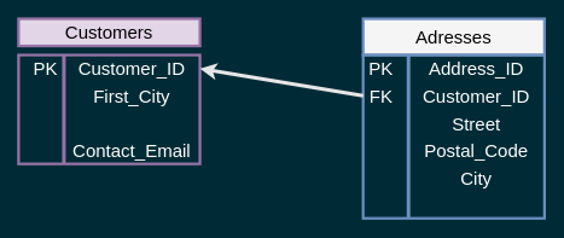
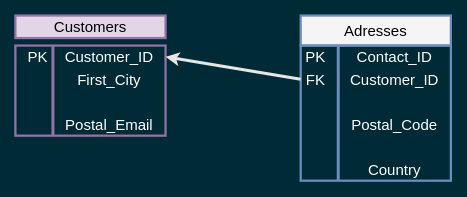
  <mxCell id="0" />
  <mxCell id="1" parent="0" />
  <mxCell id="2" value="&lt;font style=&quot;font-size: 20px;&quot;&gt;Customers&lt;/font&gt;" style="rounded=0;whiteSpace=wrap;html=1;fillColor=#e1d5e7;strokeColor=#9673a6;strokeWidth=3;" parent="1" vertex="1"><mxGeometry x="20" y="20" width="200" height="30" as="geometry" /></mxCell>
  <mxCell id="3" value="PK" style="text;html=1;strokeColor=none;fillColor=none;align=center;verticalAlign=middle;whiteSpace=wrap;rounded=0;strokeWidth=6;fontSize=20;fontColor=#FFFFFF;" vertex="1" parent="1"><mxGeometry x="20" y="60" width="60" height="30" as="geometry" /></mxCell>
  <mxCell id="4" value="" style="rounded=0;whiteSpace=wrap;html=1;strokeColor=#9673a6;strokeWidth=3;fontSize=20;fillColor=none;" vertex="1" parent="1"><mxGeometry x="20" y="60" width="200" height="120" as="geometry" /></mxCell>
  <mxCell id="5" value="Customer_ID" style="text;html=1;strokeColor=none;fillColor=none;align=center;verticalAlign=middle;whiteSpace=wrap;rounded=0;strokeWidth=6;fontSize=20;fontColor=#FFFFFF;" vertex="1" parent="1"><mxGeometry x="70" y="60" width="150" height="30" as="geometry" /></mxCell>
  <mxCell id="6" value="First_City" style="text;html=1;strokeColor=none;fillColor=none;align=center;verticalAlign=middle;whiteSpace=wrap;rounded=0;strokeWidth=6;fontSize=20;fontColor=#FFFFFF;" vertex="1" parent="1"><mxGeometry x="70" y="90" width="150" height="30" as="geometry" /></mxCell>
- <mxCell id="7" value="Contact_Email" style="text;html=1;strokeColor=none;fillColor=none;align=center;verticalAlign=middle;whiteSpace=wrap;rounded=0;strokeWidth=6;fontSize=20;fontColor=#FFFFFF;" vertex="1" parent="1"><mxGeometry x="70" y="150" width="150" height="30" as="geometry" /></mxCell>
+ <mxCell id="7" value="Postal_Email" style="text;html=1;strokeColor=none;fillColor=none;align=center;verticalAlign=middle;whiteSpace=wrap;rounded=0;strokeWidth=6;fontSize=20;fontColor=#FFFFFF;" vertex="1" parent="1"><mxGeometry x="70" y="150" width="150" height="30" as="geometry" /></mxCell>
  <mxCell id="8" value="" style="endArrow=none;html=1;rounded=0;strokeColor=#9673a6;strokeWidth=4;fontSize=20;fontColor=#FFFFFF;entryX=0;entryY=0;entryDx=0;entryDy=0;exitX=0.25;exitY=1;exitDx=0;exitDy=0;fillColor=#e1d5e7;" edge="1" parent="1" source="4" target="5"><mxGeometry width="50" height="50" relative="1" as="geometry"><mxPoint x="900" y="550" as="sourcePoint" /><mxPoint x="950" y="500" as="targetPoint" /></mxGeometry></mxCell>
  <mxCell id="9" value="&lt;font style=&quot;font-size: 20px;&quot;&gt;Adresses&lt;/font&gt;" style="rounded=0;whiteSpace=wrap;html=1;fillColor=#f5f5f5;strokeColor=#6c8ebf;strokeWidth=3;" vertex="1" parent="1"><mxGeometry x="400" y="20" width="200" height="40" as="geometry" /></mxCell>
  <mxCell id="10" value="PK" style="text;html=1;strokeColor=none;fillColor=none;align=center;verticalAlign=middle;whiteSpace=wrap;rounded=0;strokeWidth=6;fontSize=20;fontColor=#FFFFFF;" vertex="1" parent="1"><mxGeometry x="390" y="60" width="60" height="30" as="geometry" /></mxCell>
  <mxCell id="11" value="" style="rounded=0;whiteSpace=wrap;html=1;strokeColor=#6c8ebf;strokeWidth=3;fontSize=20;fillColor=none;" vertex="1" parent="1"><mxGeometry x="400" y="60" width="200" height="180" as="geometry" /></mxCell>
- <mxCell id="12" value="Address_ID" style="text;html=1;strokeColor=none;fillColor=none;align=center;verticalAlign=middle;whiteSpace=wrap;rounded=0;strokeWidth=6;fontSize=20;fontColor=#FFFFFF;" vertex="1" parent="1"><mxGeometry x="450" y="60" width="150" height="30" as="geometry" /></mxCell>
+ <mxCell id="12" value="Contact_ID" style="text;html=1;strokeColor=none;fillColor=none;align=center;verticalAlign=middle;whiteSpace=wrap;rounded=0;strokeWidth=6;fontSize=20;fontColor=#FFFFFF;" vertex="1" parent="1"><mxGeometry x="450" y="60" width="150" height="30" as="geometry" /></mxCell>
  <mxCell id="13" value="Customer_ID" style="text;html=1;strokeColor=none;fillColor=none;align=center;verticalAlign=middle;whiteSpace=wrap;rounded=0;strokeWidth=6;fontSize=20;fontColor=#FFFFFF;" vertex="1" parent="1"><mxGeometry x="450" y="90" width="150" height="30" as="geometry" /></mxCell>
- <mxCell id="14" value="Street" style="text;html=1;strokeColor=none;fillColor=none;align=center;verticalAlign=middle;whiteSpace=wrap;rounded=0;strokeWidth=6;fontSize=20;fontColor=#FFFFFF;" vertex="1" parent="1"><mxGeometry x="450" y="120" width="150" height="30" as="geometry" /></mxCell>
  <mxCell id="15" value="Postal_Code" style="text;html=1;strokeColor=none;fillColor=none;align=center;verticalAlign=middle;whiteSpace=wrap;rounded=0;strokeWidth=6;fontSize=20;fontColor=#FFFFFF;" vertex="1" parent="1"><mxGeometry x="450" y="150" width="150" height="30" as="geometry" /></mxCell>
  <mxCell id="16" value="" style="endArrow=none;html=1;rounded=0;strokeColor=#6c8ebf;strokeWidth=4;fontSize=20;fontColor=#FFFFFF;entryX=0;entryY=0;entryDx=0;entryDy=0;exitX=0.25;exitY=1;exitDx=0;exitDy=0;fillColor=#dae8fc;" edge="1" parent="1" source="11" target="12"><mxGeometry width="50" height="50" relative="1" as="geometry"><mxPoint x="1280" y="550" as="sourcePoint" /><mxPoint x="1330" y="500" as="targetPoint" /></mxGeometry></mxCell>
  <mxCell id="17" style="edgeStyle=none;rounded=0;orthogonalLoop=1;jettySize=auto;html=1;exitX=0;exitY=0.5;exitDx=0;exitDy=0;entryX=1;entryY=0.5;entryDx=0;entryDy=0;strokeColor=#E6E6E6;strokeWidth=4;fontSize=20;fontColor=#FFFFFF;" edge="1" parent="1" source="18" target="5"><mxGeometry relative="1" as="geometry" /></mxCell>
  <mxCell id="18" value="FK" style="text;html=1;strokeColor=none;fillColor=none;align=center;verticalAlign=middle;whiteSpace=wrap;rounded=0;strokeWidth=6;fontSize=20;fontColor=#FFFFFF;" vertex="1" parent="1"><mxGeometry x="400" y="90" width="40" height="30" as="geometry" /></mxCell>
- <mxCell id="19" value="City" style="text;html=1;strokeColor=none;fillColor=none;align=center;verticalAlign=middle;whiteSpace=wrap;rounded=0;strokeWidth=6;fontSize=20;fontColor=#FFFFFF;" vertex="1" parent="1"><mxGeometry x="450" y="180" width="150" height="30" as="geometry" /></mxCell>
+ <mxCell id="20" value="Country" style="text;html=1;strokeColor=none;fillColor=none;align=center;verticalAlign=middle;whiteSpace=wrap;rounded=0;strokeWidth=6;fontSize=20;fontColor=#FFFFFF;" vertex="1" parent="1"><mxGeometry x="450" y="210" width="150" height="30" as="geometry" /></mxCell>
